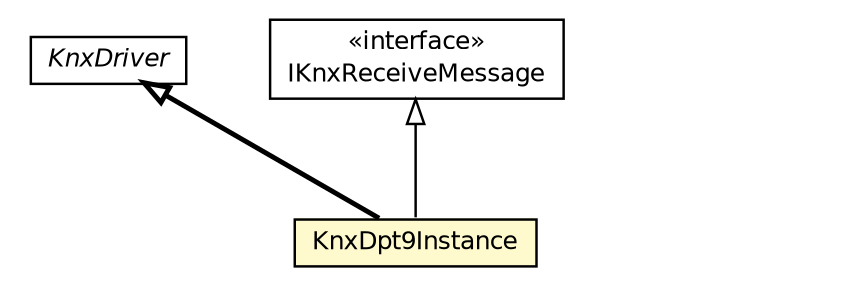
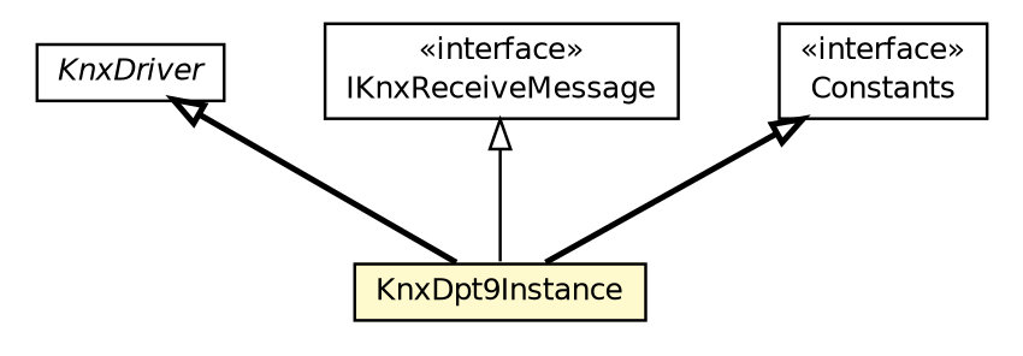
  digraph {
    nodesep=0.25
    ranksep=0.5
    node [fontcolor=black fontname=Helvetica fontsize=10.0 shape=plaintext]
    edge [arrowtail=empty dir=back fontname=Helvetica fontsize=10 headport=p labelfontname=Helvetica labelfontsize=10 style=bold tailport=p]
    n1 [label=<<table title="org.universAAL.lddi.knx.driver.KnxDpt9Instance" border="0" cellborder="1" cellspacing="0" cellpadding="2" port="p" bgcolor="lemonChiffon" href="./KnxDpt9Instance.html"> 		<tr><td><table border="0" cellspacing="0" cellpadding="1"> <tr><td align="center" balign="center"> KnxDpt9Instance </td></tr> 		</table></td></tr> 		</table>>]
    n2 [label=<<table title="org.universAAL.lddi.knx.interfaces.KnxDriver" border="0" cellborder="1" cellspacing="0" cellpadding="2" port="p" href="../interfaces/KnxDriver.html"> 		<tr><td><table border="0" cellspacing="0" cellpadding="1"> <tr><td align="center" balign="center"><font face="Helvetica-Oblique"> KnxDriver </font></td></tr> 		</table></td></tr> 		</table>>]
    n3 [label=<<table title="org.universAAL.lddi.knx.interfaces.IKnxReceiveMessage" border="0" cellborder="1" cellspacing="0" cellpadding="2" port="p" href="../interfaces/IKnxReceiveMessage.html"> 		<tr><td><table border="0" cellspacing="0" cellpadding="1"> <tr><td align="center" balign="center"> &#171;interface&#187; </td></tr> <tr><td align="center" balign="center"> IKnxReceiveMessage </td></tr> 		</table></td></tr> 		</table>>]
+   n4 [label=<<table title="org.osgi.service.device.Constants" border="0" cellborder="1" cellspacing="0" cellpadding="2" port="p" href="http://java.sun.com/j2se/1.4.2/docs/api/org/osgi/service/device/Constants.html"> 		<tr><td><table border="0" cellspacing="0" cellpadding="1"> <tr><td align="center" balign="center"> &#171;interface&#187; </td></tr> <tr><td align="center" balign="center"> Constants </td></tr> 		</table></td></tr> 		</table>>]
    n2 -> n1
    n3 -> n1 [style=solid]
+   n4 -> n1
  }
